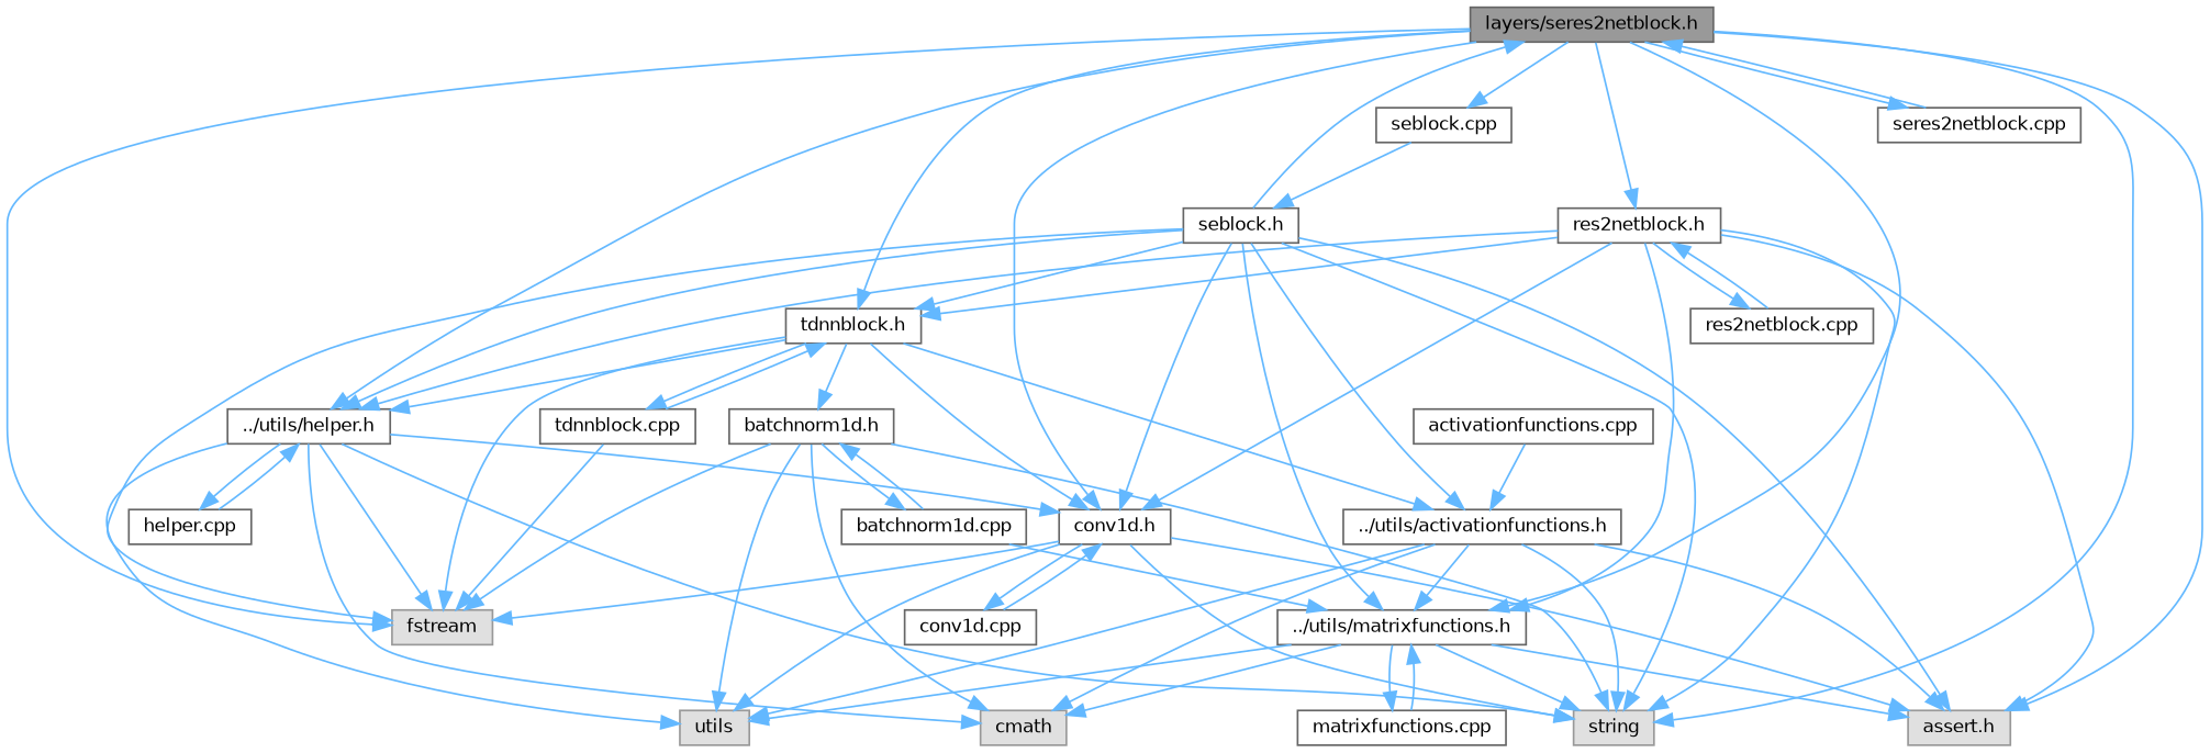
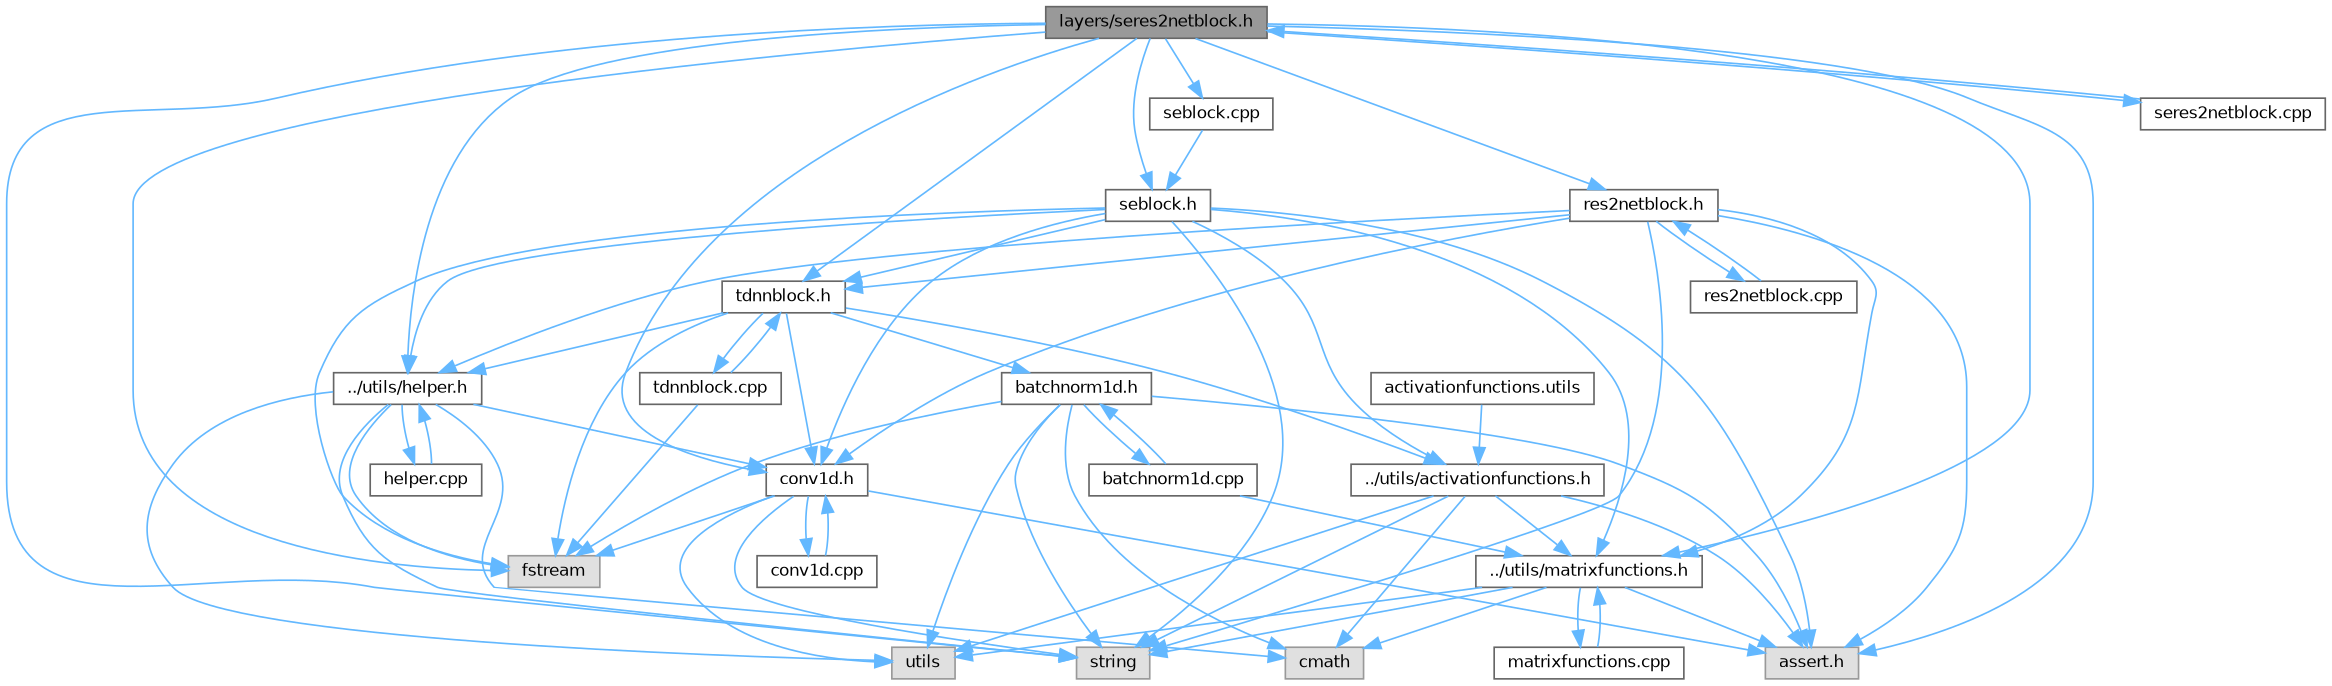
  digraph {
    node [color=grey40 fillcolor=white fontname=Helvetica fontsize=10 shape=box style=filled]
    edge [color=steelblue1 fontname=Helvetica fontsize=10 labelfontname=Helvetica labelfontsize=10 style=solid]
    n1 [color=gray40 fillcolor=grey60 fontcolor=black height=0.2 label="layers/seres2netblock.h" width=0.4]
    n2 [height=0.2 label="conv1d.h" width=0.4]
    n3 [color=grey60 fillcolor="#E0E0E0" height=0.2 label=fstream width=0.4]
    n4 [color=grey60 fillcolor="#E0E0E0" height=0.2 label="assert.h" width=0.4]
    n5 [color=grey60 fillcolor="#E0E0E0" height=0.2 label=string width=0.4]
    n6 [height=0.2 label="../utils/helper.h" width=0.4]
    n7 [height=0.2 label="../utils/matrixfunctions.h" width=0.4]
    n8 [height=0.2 label="tdnnblock.h" width=0.4]
    n9 [height=0.2 label="res2netblock.h" width=0.4]
    n10 [height=0.2 label="seblock.h" width=0.4]
    n11 [height=0.2 label="seres2netblock.cpp" width=0.4]
    n12 [height=0.2 label="seblock.cpp" width=0.4]
    n13 [color=grey60 fillcolor="#E0E0E0" height=0.2 label=utils width=0.4]
    n14 [height=0.2 label="conv1d.cpp" width=0.4]
    n15 [color=grey60 fillcolor="#E0E0E0" height=0.2 label=cmath width=0.4]
    n16 [height=0.2 label="helper.cpp" width=0.4]
    n17 [height=0.2 label="matrixfunctions.cpp" width=0.4]
    n18 [height=0.2 label="../utils/activationfunctions.h" width=0.4]
    n19 [height=0.2 label="batchnorm1d.h" width=0.4]
    n20 [height=0.2 label="tdnnblock.cpp" width=0.4]
    n21 [height=0.2 label="res2netblock.cpp" width=0.4]
    n22 [height=0.2 label="batchnorm1d.cpp" width=0.4]
-   n23 [height=0.2 label="activationfunctions.cpp" width=0.4]
+   n23 [height=0.2 label="activationfunctions.utils" width=0.4]
    n1 -> n2
    n1 -> n3
    n1 -> n4
    n1 -> n5
    n1 -> n6
    n1 -> n7
    n1 -> n8
    n1 -> n9
-   n10 -> n1
+   n1 -> n10
    n1 -> n11
    n1 -> n12
    n2 -> n3
    n2 -> n4
    n2 -> n5
    n2 -> n13
    n2 -> n14
    n6 -> n2
    n6 -> n3
    n6 -> n5
    n6 -> n13
    n6 -> n15
    n6 -> n16
    n7 -> n4
    n7 -> n5
    n7 -> n13
    n7 -> n15
    n7 -> n17
    n8 -> n2
    n8 -> n3
    n8 -> n6
    n8 -> n18
    n8 -> n19
    n8 -> n20
    n9 -> n2
    n9 -> n4
    n9 -> n5
    n9 -> n6
    n9 -> n7
    n9 -> n8
    n9 -> n21
    n10 -> n2
    n10 -> n3
    n10 -> n4
    n10 -> n5
    n10 -> n6
    n10 -> n7
    n10 -> n8
    n10 -> n18
    n11 -> n1
    n12 -> n10
    n14 -> n2
    n16 -> n6
    n17 -> n7
    n18 -> n4
    n18 -> n5
    n18 -> n7
    n18 -> n13
    n18 -> n15
    n19 -> n3
+   n19 -> n4
    n19 -> n5
    n19 -> n13
    n19 -> n15
    n19 -> n22
    n20 -> n3
    n20 -> n8
    n21 -> n9
    n22 -> n7
    n22 -> n19
    n23 -> n18
  }
